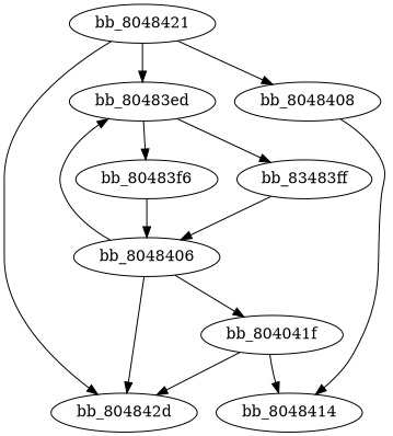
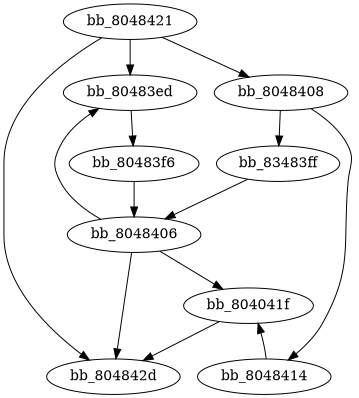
  strict digraph {
    node [function=main]
    edge [flowType=Fall]
    bb_80483ed [assembly="134513645: PUSH EBP\n134513646: MOV EBP,ESP\n134513648: CMP dword ptr [EBP + 0x8],0x0\n134513652: JLE 0x080483ff\n" function=f0]
    bb_80483f6 [assembly="134513654: MOV dword ptr [EBP + 0x8],0x1\n134513661: JMP 0x08048406\n" function=f0]
    n3 [assembly="134513663: MOV dword ptr [EBP + 0x8],0x2\n" function=f0 label=bb_83483ff]
    bb_8048406 [assembly="134513670: POP EBP\n134513671: RET\n" function=f0]
    n5 [assembly="134513695: JMP 0x0804842d\n" label=bb_804041f]
    bb_804842d [assembly="134513709: LEAVE\n134513710: RET\n"]
    bb_8048408 [assembly="134513672: PUSH EBP\n134513673: MOV EBP,ESP\n134513675: SUB ESP,0x14\n134513678: CMP dword ptr [EBP + -0x4],0x0\n134513682: JLE 0x08048421\n"]
    bb_8048414 [assembly="134513684: MOV EAX,dword ptr [EBP + -0x4]\n134513687: MOV dword ptr [ESP],EAX\n134513690: CALL 0x080483ed\n"]
    bb_8048421 [assembly="134513697: MOV dword ptr [ESP],0x0\n134513704: CALL 0x080483ed\n"]
    bb_80483ed -> bb_80483f6
-   bb_80483ed -> n3 [flowType="Conditional Jump"]
+   bb_8048408 -> n3 [flowType="Conditional Jump"]
    bb_80483f6 -> bb_8048406 [flowType=Jump]
    n3 -> bb_8048406
    bb_8048406 -> bb_80483ed [flowType=Call]
    bb_8048406 -> n5 [flowType=ret]
    bb_8048406 -> bb_804842d [flowType=ret]
    n5 -> bb_804842d [flowType=Jump]
    bb_8048408 -> bb_8048414
-   n5 -> bb_8048414
+   bb_8048414 -> n5
    bb_8048421 -> bb_80483ed [flowType=Call]
    bb_8048421 -> bb_804842d
    bb_8048421 -> bb_8048408 [flowType="Conditional Jump"]
  }
